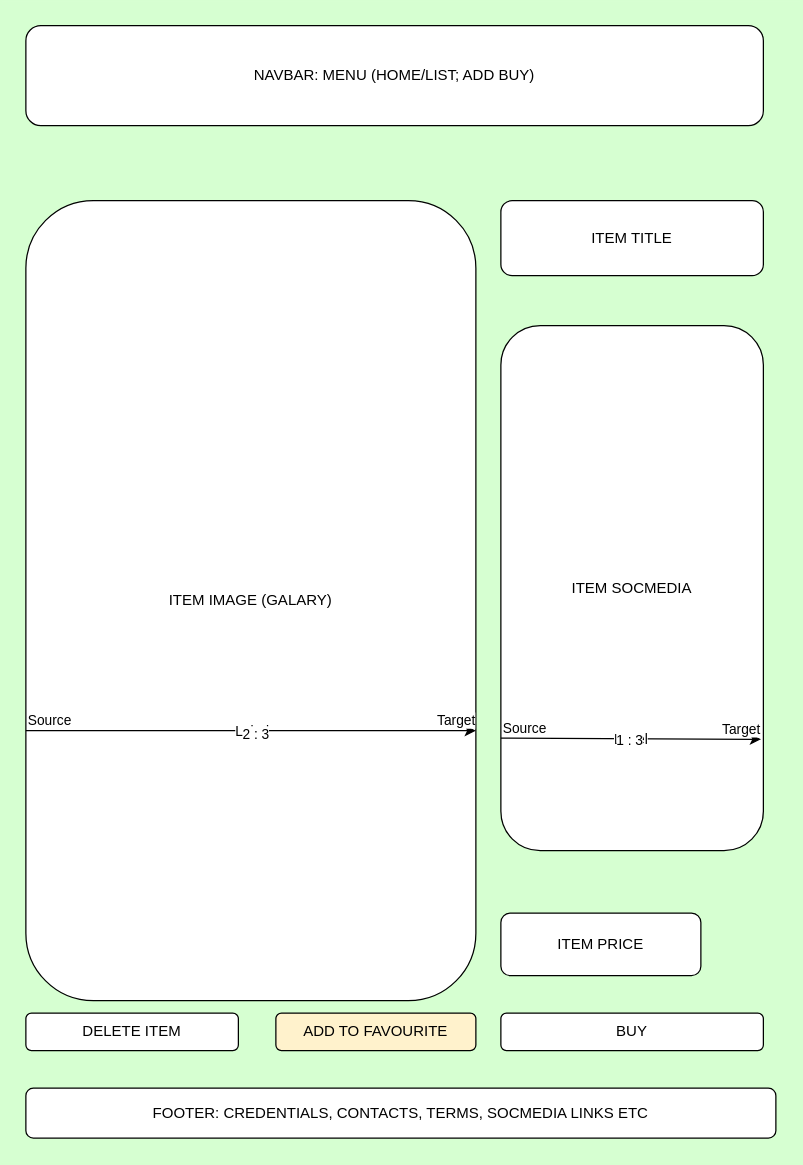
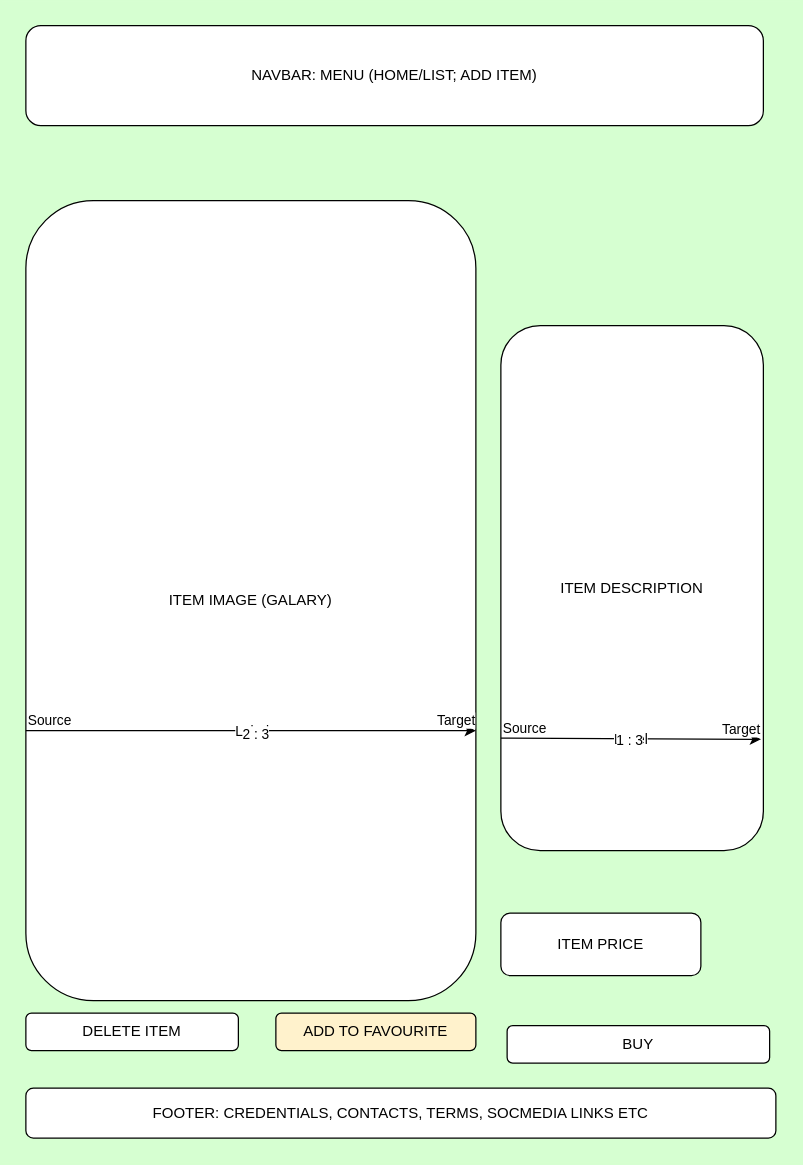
  <mxCell id="0" />
  <mxCell id="1" parent="0" />
- <mxCell id="2" value="NAVBAR: MENU (HOME/LIST; ADD BUY)" style="rounded=1;whiteSpace=wrap;html=1;" vertex="1" parent="1"><mxGeometry x="20" y="20" width="590" height="80" as="geometry" /></mxCell>
+ <mxCell id="2" value="NAVBAR: MENU (HOME/LIST; ADD ITEM)" style="rounded=1;whiteSpace=wrap;html=1;" vertex="1" parent="1"><mxGeometry x="20" y="20" width="590" height="80" as="geometry" /></mxCell>
  <mxCell id="3" value="ITEM IMAGE (GALARY)" style="rounded=1;whiteSpace=wrap;html=1;" vertex="1" parent="1"><mxGeometry x="20" y="160" width="360" height="640" as="geometry" /></mxCell>
- <mxCell id="4" value="ITEM TITLE" style="rounded=1;whiteSpace=wrap;html=1;" vertex="1" parent="1"><mxGeometry x="400" y="160" width="210" height="60" as="geometry" /></mxCell>
- <mxCell id="5" value="ITEM SOCMEDIA" style="rounded=1;whiteSpace=wrap;html=1;fontStyle=0" vertex="1" parent="1"><mxGeometry x="400" y="260" width="210" height="420" as="geometry" /></mxCell>
+ <mxCell id="5" value="ITEM DESCRIPTION" style="rounded=1;whiteSpace=wrap;html=1;fontStyle=0" vertex="1" parent="1"><mxGeometry x="400" y="260" width="210" height="420" as="geometry" /></mxCell>
  <mxCell id="6" value="ITEM PRICE" style="rounded=1;whiteSpace=wrap;html=1;" vertex="1" parent="1"><mxGeometry x="400" y="730" width="160" height="50" as="geometry" /></mxCell>
  <mxCell id="7" value="FOOTER: CREDENTIALS, CONTACTS, TERMS, SOCMEDIA LINKS ETC" style="rounded=1;whiteSpace=wrap;html=1;" vertex="1" parent="1"><mxGeometry x="20" y="870" width="600" height="40" as="geometry" /></mxCell>
- <mxCell id="8" value="BUY" style="rounded=1;whiteSpace=wrap;html=1;" vertex="1" parent="1"><mxGeometry x="400" y="810" width="210" height="30" as="geometry" /></mxCell>
+ <mxCell id="8" value="BUY" style="rounded=1;whiteSpace=wrap;html=1;" vertex="1" parent="1"><mxGeometry x="405" y="820" width="210" height="30" as="geometry" /></mxCell>
  <mxCell id="9" value="ADD TO FAVOURITE" style="rounded=1;whiteSpace=wrap;html=1;fillColor=#fff2cc;" vertex="1" parent="1"><mxGeometry x="220" y="810" width="160" height="30" as="geometry" /></mxCell>
  <mxCell id="10" value="DELETE ITEM" style="rounded=1;whiteSpace=wrap;html=1;" vertex="1" parent="1"><mxGeometry x="20" y="810" width="170" height="30" as="geometry" /></mxCell>
  <mxCell id="11" value="" style="endArrow=classic;html=1;rounded=0;" edge="1" parent="1"><mxGeometry relative="1" as="geometry"><mxPoint x="20" y="584" as="sourcePoint" /><mxPoint x="380" y="584" as="targetPoint" /></mxGeometry></mxCell>
  <mxCell id="12" value="Label" style="edgeLabel;resizable=0;html=1;align=center;verticalAlign=middle;" connectable="0" vertex="1" parent="11"><mxGeometry relative="1" as="geometry" /></mxCell>
  <mxCell id="13" value="Source" style="edgeLabel;resizable=0;html=1;align=left;verticalAlign=bottom;" connectable="0" vertex="1" parent="11"><mxGeometry x="-1" relative="1" as="geometry" /></mxCell>
  <mxCell id="14" value="Target" style="edgeLabel;resizable=0;html=1;align=right;verticalAlign=bottom;" connectable="0" vertex="1" parent="11"><mxGeometry x="1" relative="1" as="geometry" /></mxCell>
  <mxCell id="15" value="2 : 3" style="edgeLabel;html=1;align=center;verticalAlign=middle;resizable=0;points=[];" vertex="1" connectable="0" parent="11"><mxGeometry x="0.014" y="-2" relative="1" as="geometry"><mxPoint as="offset" /></mxGeometry></mxCell>
  <mxCell id="16" value="" style="endArrow=classic;html=1;rounded=0;entryX=0.991;entryY=0.788;entryDx=0;entryDy=0;entryPerimeter=0;" edge="1" parent="1" target="5"><mxGeometry relative="1" as="geometry"><mxPoint x="400" y="590" as="sourcePoint" /><mxPoint x="560" y="590" as="targetPoint" /></mxGeometry></mxCell>
  <mxCell id="17" value="Label" style="edgeLabel;resizable=0;html=1;align=center;verticalAlign=middle;" connectable="0" vertex="1" parent="16"><mxGeometry relative="1" as="geometry" /></mxCell>
  <mxCell id="18" value="Source" style="edgeLabel;resizable=0;html=1;align=left;verticalAlign=bottom;" connectable="0" vertex="1" parent="16"><mxGeometry x="-1" relative="1" as="geometry" /></mxCell>
  <mxCell id="19" value="Target" style="edgeLabel;resizable=0;html=1;align=right;verticalAlign=bottom;" connectable="0" vertex="1" parent="16"><mxGeometry x="1" relative="1" as="geometry" /></mxCell>
  <mxCell id="20" value="1 : 3" style="edgeLabel;html=1;align=center;verticalAlign=middle;resizable=0;points=[];" vertex="1" connectable="0" parent="16"><mxGeometry x="-0.008" y="-1" relative="1" as="geometry"><mxPoint as="offset" /></mxGeometry></mxCell>
